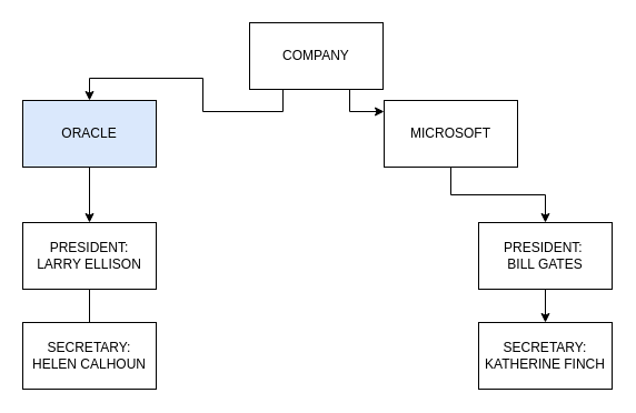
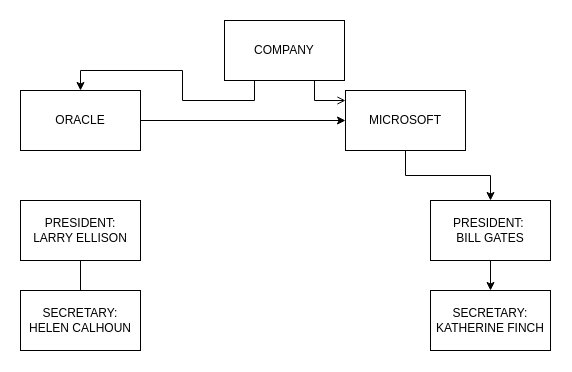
  <mxCell id="0" />
  <mxCell id="1" parent="0" />
- <mxCell id="2" style="edgeStyle=orthogonalEdgeStyle;rounded=0;orthogonalLoop=1;jettySize=auto;html=1;exitX=0.75;exitY=1;exitDx=0;exitDy=0;" edge="1" parent="1" source="4" target="6"><mxGeometry relative="1" as="geometry"><Array as="points"><mxPoint x="314" y="100" /></Array></mxGeometry></mxCell>
+ <mxCell id="2" style="edgeStyle=orthogonalEdgeStyle;rounded=0;orthogonalLoop=1;jettySize=auto;html=1;exitX=0.75;exitY=1;exitDx=0;exitDy=0;endArrow=open;" edge="1" parent="1" source="4" target="6"><mxGeometry relative="1" as="geometry"><Array as="points"><mxPoint x="314" y="100" /></Array></mxGeometry></mxCell>
  <mxCell id="3" style="edgeStyle=orthogonalEdgeStyle;rounded=0;orthogonalLoop=1;jettySize=auto;html=1;exitX=0.25;exitY=1;exitDx=0;exitDy=0;" edge="1" parent="1" source="4" target="8"><mxGeometry relative="1" as="geometry" /></mxCell>
  <mxCell id="4" value="COMPANY" style="rounded=0;whiteSpace=wrap;html=1;" vertex="1" parent="1"><mxGeometry x="224" y="20" width="120" height="60" as="geometry" /></mxCell>
  <mxCell id="5" style="edgeStyle=orthogonalEdgeStyle;rounded=0;orthogonalLoop=1;jettySize=auto;html=1;" edge="1" parent="1" source="6" target="10"><mxGeometry relative="1" as="geometry" /></mxCell>
  <mxCell id="6" value="MICROSOFT" style="rounded=0;whiteSpace=wrap;html=1;" vertex="1" parent="1"><mxGeometry x="345" y="90" width="120" height="60" as="geometry" /></mxCell>
- <mxCell id="7" style="edgeStyle=orthogonalEdgeStyle;rounded=0;orthogonalLoop=1;jettySize=auto;html=1;" edge="1" parent="1" source="8" target="13"><mxGeometry relative="1" as="geometry" /></mxCell>
- <mxCell id="8" value="ORACLE" style="rounded=0;whiteSpace=wrap;html=1;fillColor=#dae8fc;" vertex="1" parent="1"><mxGeometry x="20" y="90" width="120" height="60" as="geometry" /></mxCell>
+ <mxCell id="7" style="edgeStyle=orthogonalEdgeStyle;rounded=0;orthogonalLoop=1;jettySize=auto;html=1;" edge="1" parent="1" source="8" target="6"><mxGeometry relative="1" as="geometry" /></mxCell>
+ <mxCell id="8" value="ORACLE" style="rounded=0;whiteSpace=wrap;html=1;" vertex="1" parent="1"><mxGeometry x="20" y="90" width="120" height="60" as="geometry" /></mxCell>
  <mxCell id="9" style="edgeStyle=orthogonalEdgeStyle;rounded=0;orthogonalLoop=1;jettySize=auto;html=1;" edge="1" parent="1" source="10" target="11"><mxGeometry relative="1" as="geometry" /></mxCell>
  <mxCell id="10" value="PRESIDENT:&amp;nbsp;&lt;br&gt;BILL GATES" style="rounded=0;whiteSpace=wrap;html=1;" vertex="1" parent="1"><mxGeometry x="430" y="200" width="120" height="60" as="geometry" /></mxCell>
  <mxCell id="11" value="SECRETARY:&lt;br&gt;KATHERINE FINCH" style="rounded=0;whiteSpace=wrap;html=1;" vertex="1" parent="1"><mxGeometry x="430" y="290" width="120" height="60" as="geometry" /></mxCell>
  <mxCell id="12" style="edgeStyle=orthogonalEdgeStyle;rounded=0;orthogonalLoop=1;jettySize=auto;html=1;endArrow=none;" edge="1" parent="1" source="13" target="14"><mxGeometry relative="1" as="geometry" /></mxCell>
  <mxCell id="13" value="PRESIDENT:&lt;br&gt;LARRY ELLISON" style="rounded=0;whiteSpace=wrap;html=1;" vertex="1" parent="1"><mxGeometry x="20" y="200" width="120" height="60" as="geometry" /></mxCell>
  <mxCell id="14" value="SECRETARY:&lt;br&gt;HELEN CALHOUN" style="rounded=0;whiteSpace=wrap;html=1;" vertex="1" parent="1"><mxGeometry x="20" y="290" width="120" height="60" as="geometry" /></mxCell>
